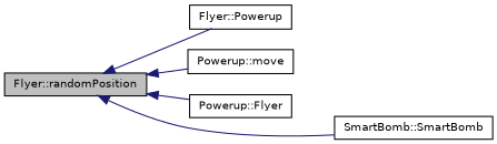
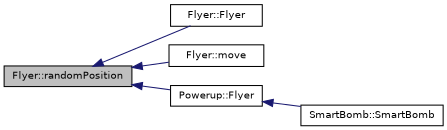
  digraph {
    rankdir=LR
    node [color=black fillcolor=white fontname=Helvetica fontsize=10 shape=record style=filled]
    edge [color=midnightblue dir=back fontname=Helvetica fontsize=10 labelfontname=Helvetica labelfontsize=10 style=solid]
    n1 [fillcolor=grey75 fontcolor=black height=0.2 label="Flyer::randomPosition" width=0.4]
-   n2 [height=0.2 label="Flyer::Powerup" width=0.4]
-   n3 [height=0.2 label="Powerup::move" width=0.4]
+   n2 [height=0.2 label="Flyer::Flyer" width=0.4]
+   n3 [height=0.2 label="Flyer::move" width=0.4]
    n4 [height=0.2 label="Powerup::Flyer" width=0.4]
    n5 [height=0.2 label="SmartBomb::SmartBomb" width=0.4]
    n1 -> n2
    n1 -> n3
    n1 -> n4
-   n1 -> n5
+   n4 -> n5
  }
